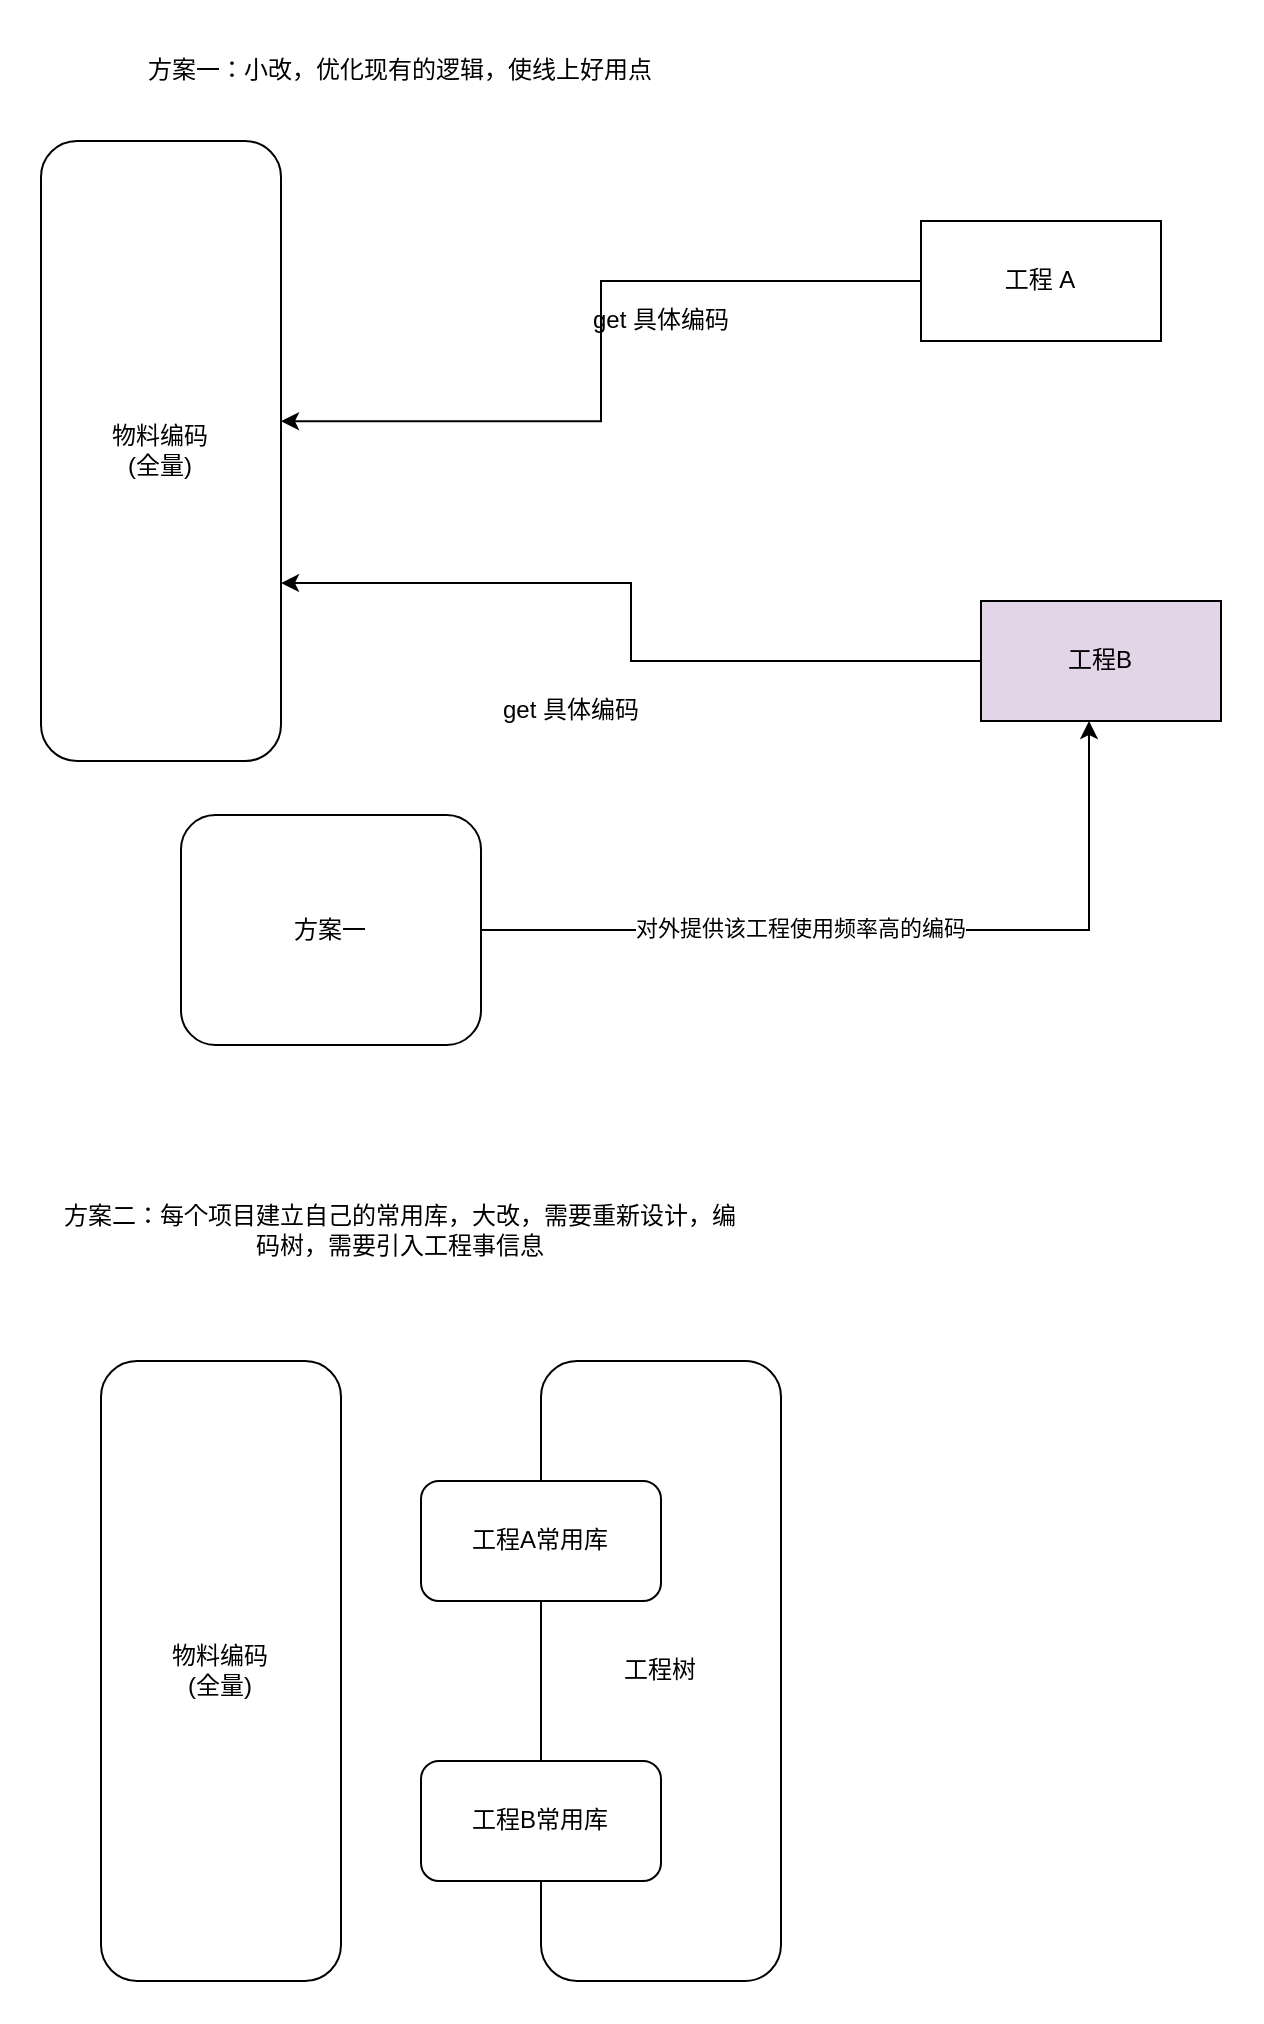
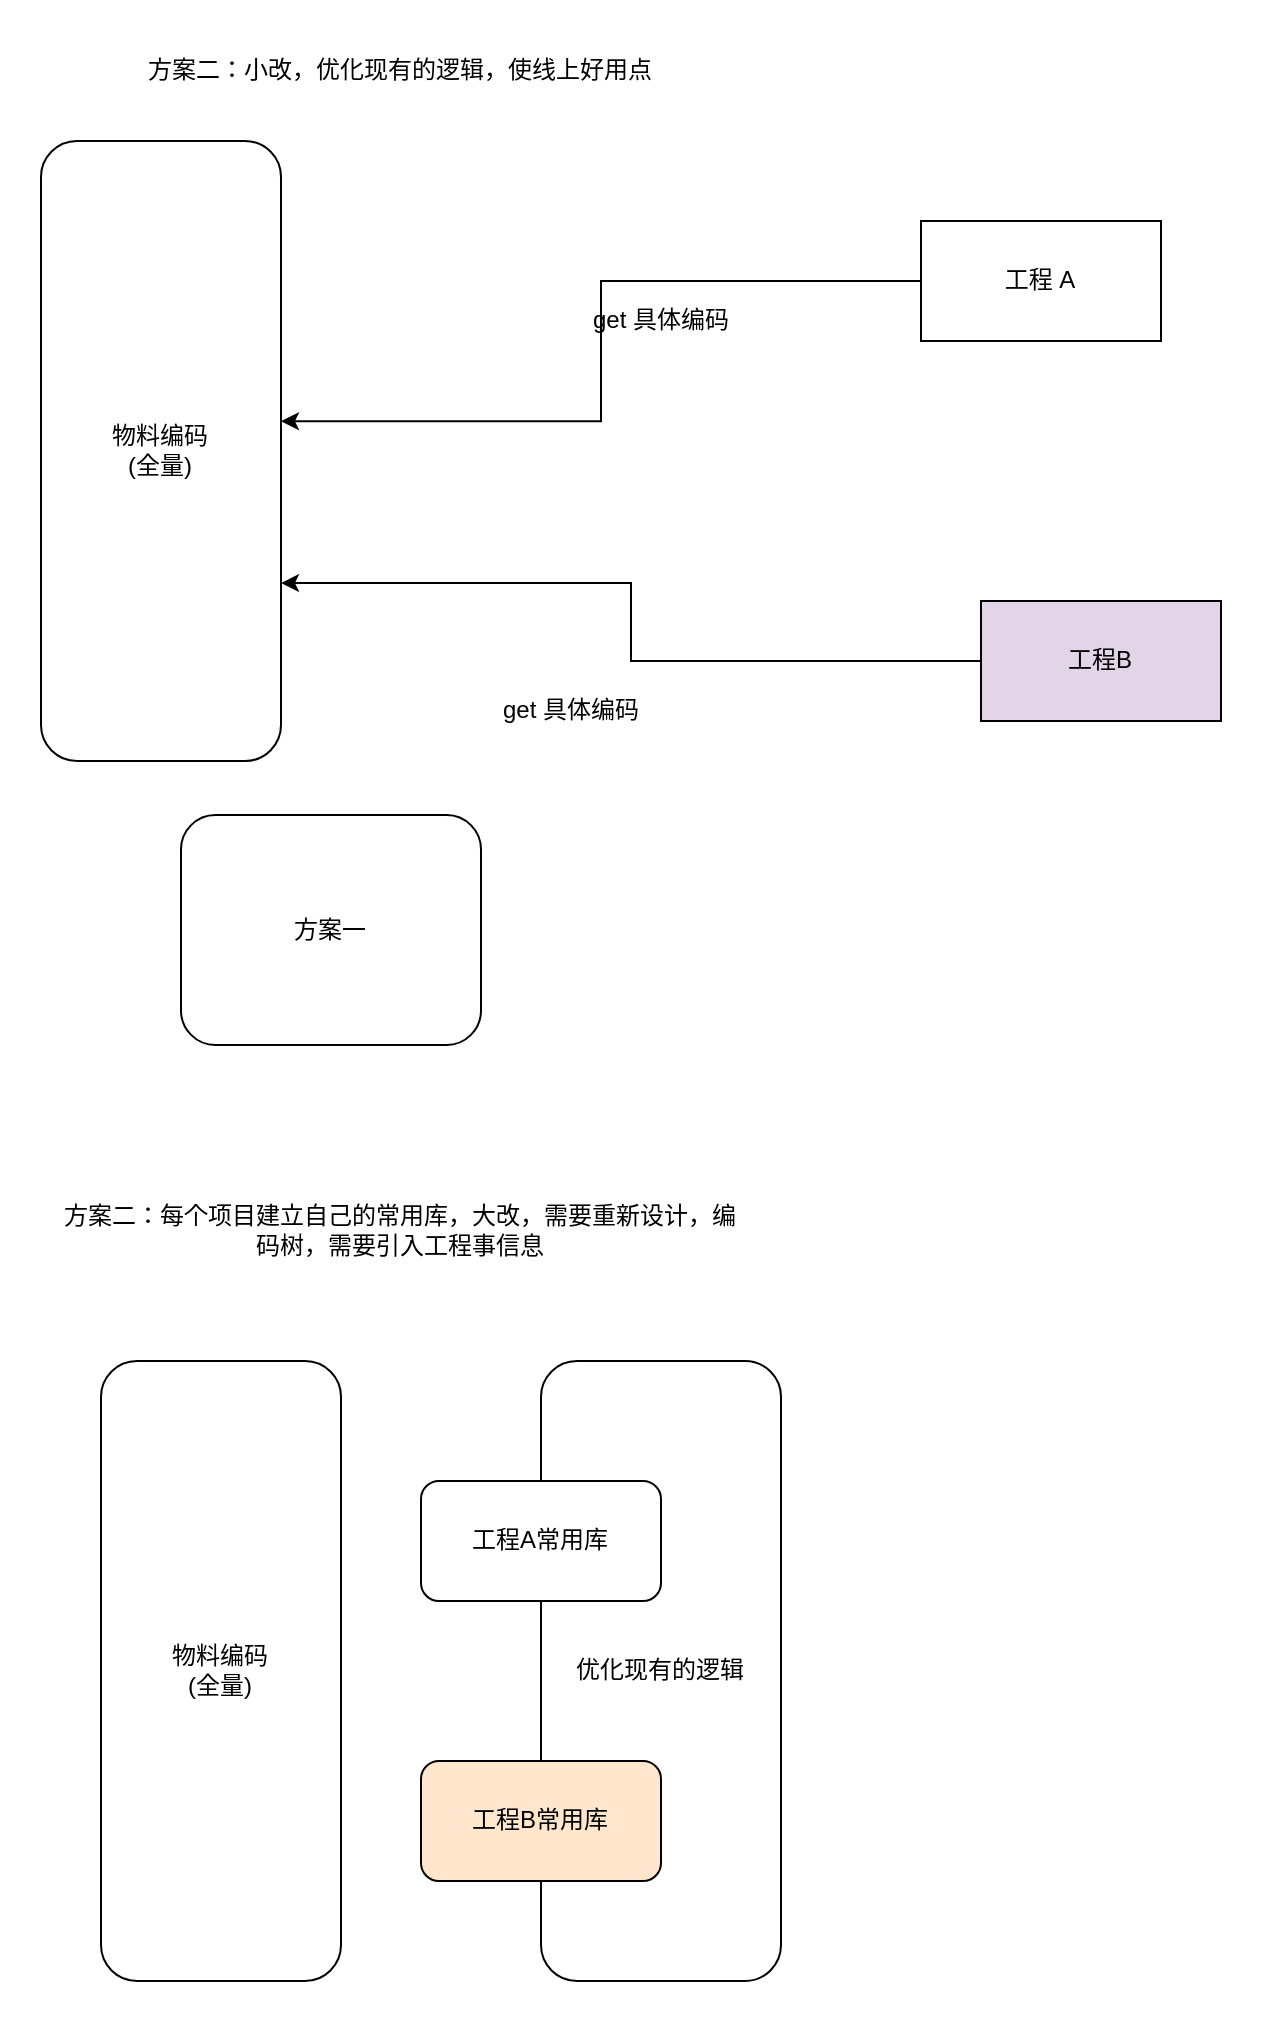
  <mxCell id="0" />
  <mxCell id="1" parent="0" />
  <mxCell id="2" value="物料编码&lt;br&gt;(全量)" style="rounded=1;whiteSpace=wrap;html=1;" vertex="1" parent="1"><mxGeometry x="20" y="70" width="120" height="310" as="geometry" /></mxCell>
  <mxCell id="3" style="edgeStyle=orthogonalEdgeStyle;rounded=0;orthogonalLoop=1;jettySize=auto;html=1;entryX=1;entryY=0.452;entryDx=0;entryDy=0;entryPerimeter=0;" edge="1" parent="1" source="4" target="2"><mxGeometry relative="1" as="geometry" /></mxCell>
  <mxCell id="4" value="工程 A" style="rounded=0;whiteSpace=wrap;html=1;" vertex="1" parent="1"><mxGeometry x="460" y="110" width="120" height="60" as="geometry" /></mxCell>
  <mxCell id="5" style="edgeStyle=orthogonalEdgeStyle;rounded=0;orthogonalLoop=1;jettySize=auto;html=1;entryX=1;entryY=0.713;entryDx=0;entryDy=0;entryPerimeter=0;" edge="1" parent="1" source="6" target="2"><mxGeometry relative="1" as="geometry" /></mxCell>
  <mxCell id="6" value="工程B" style="rounded=0;whiteSpace=wrap;html=1;fillColor=#e1d5e7;" vertex="1" parent="1"><mxGeometry x="490" y="300" width="120" height="60" as="geometry" /></mxCell>
  <mxCell id="7" value="get 具体编码" style="text;html=1;align=center;verticalAlign=middle;resizable=0;points=[];autosize=1;strokeColor=none;fillColor=none;" vertex="1" parent="1"><mxGeometry x="285" y="145" width="90" height="30" as="geometry" /></mxCell>
  <mxCell id="8" value="get 具体编码" style="text;html=1;align=center;verticalAlign=middle;resizable=0;points=[];autosize=1;strokeColor=none;fillColor=none;" vertex="1" parent="1"><mxGeometry x="240" y="340" width="90" height="30" as="geometry" /></mxCell>
- <mxCell id="9" style="edgeStyle=orthogonalEdgeStyle;rounded=0;orthogonalLoop=1;jettySize=auto;html=1;entryX=0.45;entryY=1;entryDx=0;entryDy=0;entryPerimeter=0;" edge="1" parent="1" source="11" target="6"><mxGeometry relative="1" as="geometry" /></mxCell>
- <mxCell id="10" value="对外提供该工程使用频率高的编码" style="edgeLabel;html=1;align=center;verticalAlign=middle;resizable=0;points=[];" vertex="1" connectable="0" parent="9"><mxGeometry x="-0.22" y="2" relative="1" as="geometry"><mxPoint y="1" as="offset" /></mxGeometry></mxCell>
  <mxCell id="11" value="方案一" style="rounded=1;whiteSpace=wrap;html=1;" vertex="1" parent="1"><mxGeometry x="90" y="407" width="150" height="115" as="geometry" /></mxCell>
- <mxCell id="12" value="方案一：小改，优化现有的逻辑，使线上好用点" style="text;html=1;strokeColor=none;fillColor=none;align=center;verticalAlign=middle;whiteSpace=wrap;rounded=0;" vertex="1" parent="1"><mxGeometry x="30" y="20" width="340" height="30" as="geometry" /></mxCell>
+ <mxCell id="12" value="方案二：小改，优化现有的逻辑，使线上好用点" style="text;html=1;strokeColor=none;fillColor=none;align=center;verticalAlign=middle;whiteSpace=wrap;rounded=0;" vertex="1" parent="1"><mxGeometry x="30" y="20" width="340" height="30" as="geometry" /></mxCell>
  <mxCell id="13" value="方案二：每个项目建立自己的常用库，大改，需要重新设计，编码树，需要引入工程事信息" style="text;html=1;strokeColor=none;fillColor=none;align=center;verticalAlign=middle;whiteSpace=wrap;rounded=0;" vertex="1" parent="1"><mxGeometry x="30" y="600" width="340" height="30" as="geometry" /></mxCell>
  <mxCell id="14" value="物料编码&lt;br&gt;(全量)" style="rounded=1;whiteSpace=wrap;html=1;" vertex="1" parent="1"><mxGeometry x="50" y="680" width="120" height="310" as="geometry" /></mxCell>
- <mxCell id="15" value="工程树" style="rounded=1;whiteSpace=wrap;html=1;" vertex="1" parent="1"><mxGeometry x="270" y="680" width="120" height="310" as="geometry" /></mxCell>
+ <mxCell id="15" value="优化现有的逻辑" style="rounded=1;whiteSpace=wrap;html=1;" vertex="1" parent="1"><mxGeometry x="270" y="680" width="120" height="310" as="geometry" /></mxCell>
  <mxCell id="16" value="工程A常用库" style="rounded=1;whiteSpace=wrap;html=1;" vertex="1" parent="1"><mxGeometry x="210" y="740" width="120" height="60" as="geometry" /></mxCell>
- <mxCell id="17" value="工程B常用库" style="rounded=1;whiteSpace=wrap;html=1;" vertex="1" parent="1"><mxGeometry x="210" y="880" width="120" height="60" as="geometry" /></mxCell>
+ <mxCell id="17" value="工程B常用库" style="rounded=1;whiteSpace=wrap;html=1;fillColor=#ffe6cc;" vertex="1" parent="1"><mxGeometry x="210" y="880" width="120" height="60" as="geometry" /></mxCell>
